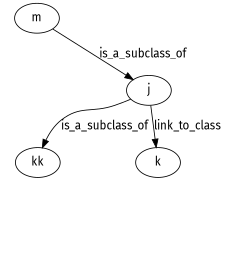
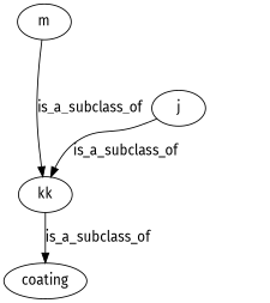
  digraph {
    fontname="Fira Sans"
    node [fontname="Fira Sans"]
    edge [fontname="Fira Sans"]
    kk
+   coating
    j
-   k
    m
+   kk -> coating [label=is_a_subclass_of]
    j -> kk [label=is_a_subclass_of]
-   j -> k [label=link_to_class]
-   m -> j [label=is_a_subclass_of]
+   m -> kk [label=is_a_subclass_of]
  }
